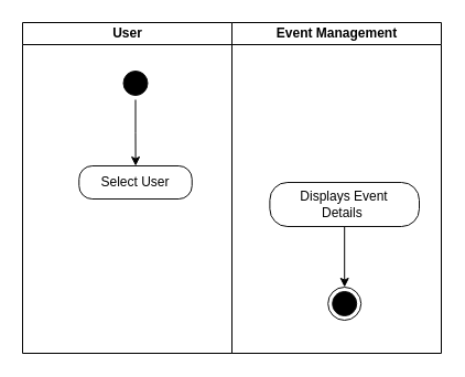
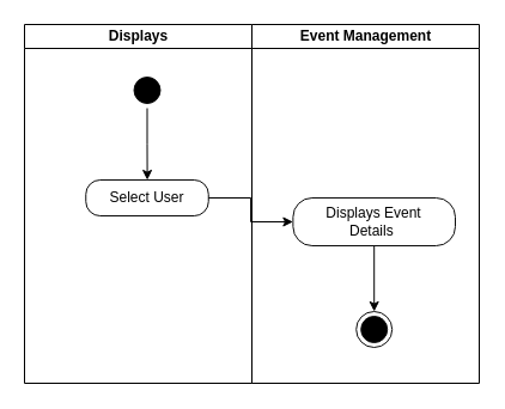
  <mxCell id="0" />
  <mxCell id="1" parent="0" />
  <mxCell id="2" value="Event Management" style="swimlane;startSize=20;html=1;" vertex="1" parent="1"><mxGeometry x="210" y="20" width="190" height="300" as="geometry" /></mxCell>
  <mxCell id="3" style="edgeStyle=orthogonalEdgeStyle;rounded=0;orthogonalLoop=1;jettySize=auto;html=1;" edge="1" parent="2" source="4" target="5"><mxGeometry relative="1" as="geometry" /></mxCell>
  <mxCell id="4" value="Displays Event&lt;div&gt;Details&amp;nbsp;&lt;/div&gt;" style="rounded=1;whiteSpace=wrap;html=1;arcSize=40;fontColor=#000000;fillColor=#FFFFFF;strokeColor=#0D0D0D;" vertex="1" parent="2"><mxGeometry x="34.38" y="145" width="135.62" height="40" as="geometry" /></mxCell>
  <mxCell id="5" value="" style="ellipse;html=1;shape=endState;fillColor=#000000;strokeColor=#0D0D0D;" vertex="1" parent="2"><mxGeometry x="87.19" y="240" width="30" height="30" as="geometry" /></mxCell>
- <mxCell id="6" value="User" style="swimlane;startSize=20;html=1;" vertex="1" parent="1"><mxGeometry x="20" y="20" width="190" height="300" as="geometry"><mxRectangle y="20" width="40" height="460" as="alternateBounds" /></mxGeometry></mxCell>
+ <mxCell id="6" value="Displays" style="swimlane;startSize=20;html=1;" vertex="1" parent="1"><mxGeometry x="20" y="20" width="190" height="300" as="geometry"><mxRectangle y="20" width="40" height="460" as="alternateBounds" /></mxGeometry></mxCell>
  <mxCell id="7" value="" style="ellipse;html=1;shape=startState;fillColor=#000000;strokeColor=#0D0D0D;" vertex="1" parent="6"><mxGeometry x="87.5" y="40" width="30" height="30" as="geometry" /></mxCell>
  <mxCell id="8" value="Select User" style="rounded=1;whiteSpace=wrap;html=1;arcSize=40;fontColor=#000000;fillColor=#FFFFFF;strokeColor=#0D0D0D;" vertex="1" parent="6"><mxGeometry x="51.25" y="130" width="102.5" height="30" as="geometry" /></mxCell>
  <mxCell id="9" style="edgeStyle=orthogonalEdgeStyle;rounded=0;orthogonalLoop=1;jettySize=auto;html=1;" edge="1" parent="6" source="7" target="8"><mxGeometry relative="1" as="geometry" /></mxCell>
+ <mxCell id="10" style="edgeStyle=orthogonalEdgeStyle;rounded=0;orthogonalLoop=1;jettySize=auto;html=1;entryX=0;entryY=0.5;entryDx=0;entryDy=0;" edge="1" parent="1" source="8" target="4"><mxGeometry relative="1" as="geometry" /></mxCell>
